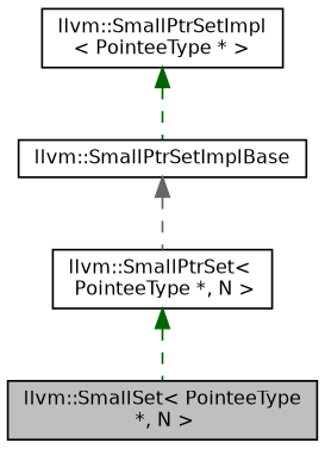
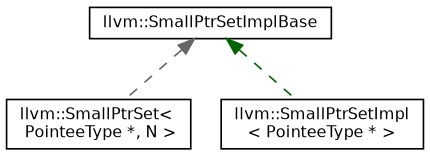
  digraph {
    node [color=black fillcolor=white fontname=Helvetica fontsize=10 shape=record style=filled]
    edge [color=darkgreen dir=back fontname=Helvetica fontsize=10 labelfontname=Helvetica labelfontsize=10 style=dashed]
-   n1 [fillcolor=grey75 fontcolor=black height=0.2 label="llvm::SmallSet\< PointeeType\l *, N \>" width=0.4]
    n2 [height=0.2 label="llvm::SmallPtrSet\<\l PointeeType *, N \>" width=0.4]
    n3 [height=0.2 label="llvm::SmallPtrSetImpl\l\< PointeeType * \>" width=0.4]
    n4 [height=0.2 label="llvm::SmallPtrSetImplBase" width=0.4]
-   n2 -> n1
    n4 -> n2 [color=gray40]
-   n3 -> n4
+   n4 -> n3
  }
